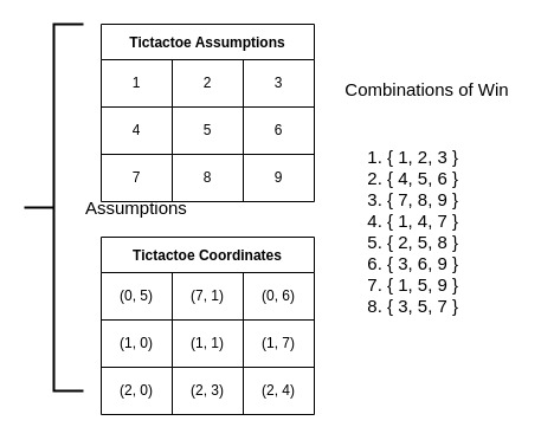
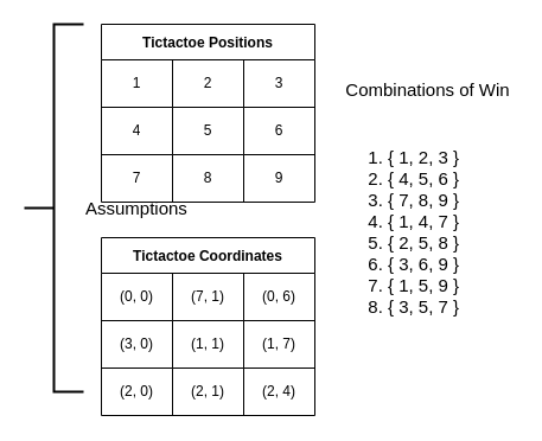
  <mxCell id="0" />
  <mxCell id="1" parent="0" />
- <mxCell id="2" value="Tictactoe Assumptions" style="shape=table;startSize=30;container=1;collapsible=0;childLayout=tableLayout;fontStyle=1;align=center;" vertex="1" parent="1"><mxGeometry x="85" y="20" width="180" height="150" as="geometry" /></mxCell>
+ <mxCell id="2" value="Tictactoe Positions" style="shape=table;startSize=30;container=1;collapsible=0;childLayout=tableLayout;fontStyle=1;align=center;" vertex="1" parent="1"><mxGeometry x="85" y="20" width="180" height="150" as="geometry" /></mxCell>
  <mxCell id="3" value="" style="shape=tableRow;horizontal=0;startSize=0;swimlaneHead=0;swimlaneBody=0;top=0;left=0;bottom=0;right=0;collapsible=0;dropTarget=0;fillColor=none;points=[[0,0.5],[1,0.5]];portConstraint=eastwest;" vertex="1" parent="2"><mxGeometry y="30" width="180" height="40" as="geometry" /></mxCell>
  <mxCell id="4" value="1" style="shape=partialRectangle;html=1;whiteSpace=wrap;connectable=0;fillColor=none;top=0;left=0;bottom=0;right=0;overflow=hidden;" vertex="1" parent="3"><mxGeometry width="60" height="40" as="geometry"><mxRectangle width="60" height="40" as="alternateBounds" /></mxGeometry></mxCell>
  <mxCell id="5" value="2" style="shape=partialRectangle;html=1;whiteSpace=wrap;connectable=0;fillColor=none;top=0;left=0;bottom=0;right=0;overflow=hidden;" vertex="1" parent="3"><mxGeometry x="60" width="60" height="40" as="geometry"><mxRectangle width="60" height="40" as="alternateBounds" /></mxGeometry></mxCell>
  <mxCell id="6" value="3" style="shape=partialRectangle;html=1;whiteSpace=wrap;connectable=0;fillColor=none;top=0;left=0;bottom=0;right=0;overflow=hidden;" vertex="1" parent="3"><mxGeometry x="120" width="60" height="40" as="geometry"><mxRectangle width="60" height="40" as="alternateBounds" /></mxGeometry></mxCell>
  <mxCell id="7" value="" style="shape=tableRow;horizontal=0;startSize=0;swimlaneHead=0;swimlaneBody=0;top=0;left=0;bottom=0;right=0;collapsible=0;dropTarget=0;fillColor=none;points=[[0,0.5],[1,0.5]];portConstraint=eastwest;" vertex="1" parent="2"><mxGeometry y="70" width="180" height="40" as="geometry" /></mxCell>
  <mxCell id="8" value="4" style="shape=partialRectangle;html=1;whiteSpace=wrap;connectable=0;fillColor=none;top=0;left=0;bottom=0;right=0;overflow=hidden;" vertex="1" parent="7"><mxGeometry width="60" height="40" as="geometry"><mxRectangle width="60" height="40" as="alternateBounds" /></mxGeometry></mxCell>
  <mxCell id="9" value="5" style="shape=partialRectangle;html=1;whiteSpace=wrap;connectable=0;fillColor=none;top=0;left=0;bottom=0;right=0;overflow=hidden;" vertex="1" parent="7"><mxGeometry x="60" width="60" height="40" as="geometry"><mxRectangle width="60" height="40" as="alternateBounds" /></mxGeometry></mxCell>
  <mxCell id="10" value="6" style="shape=partialRectangle;html=1;whiteSpace=wrap;connectable=0;fillColor=none;top=0;left=0;bottom=0;right=0;overflow=hidden;" vertex="1" parent="7"><mxGeometry x="120" width="60" height="40" as="geometry"><mxRectangle width="60" height="40" as="alternateBounds" /></mxGeometry></mxCell>
  <mxCell id="11" value="" style="shape=tableRow;horizontal=0;startSize=0;swimlaneHead=0;swimlaneBody=0;top=0;left=0;bottom=0;right=0;collapsible=0;dropTarget=0;fillColor=none;points=[[0,0.5],[1,0.5]];portConstraint=eastwest;" vertex="1" parent="2"><mxGeometry y="110" width="180" height="40" as="geometry" /></mxCell>
  <mxCell id="12" value="7" style="shape=partialRectangle;html=1;whiteSpace=wrap;connectable=0;fillColor=none;top=0;left=0;bottom=0;right=0;overflow=hidden;" vertex="1" parent="11"><mxGeometry width="60" height="40" as="geometry"><mxRectangle width="60" height="40" as="alternateBounds" /></mxGeometry></mxCell>
  <mxCell id="13" value="8" style="shape=partialRectangle;html=1;whiteSpace=wrap;connectable=0;fillColor=none;top=0;left=0;bottom=0;right=0;overflow=hidden;" vertex="1" parent="11"><mxGeometry x="60" width="60" height="40" as="geometry"><mxRectangle width="60" height="40" as="alternateBounds" /></mxGeometry></mxCell>
  <mxCell id="14" value="9" style="shape=partialRectangle;html=1;whiteSpace=wrap;connectable=0;fillColor=none;top=0;left=0;bottom=0;right=0;overflow=hidden;" vertex="1" parent="11"><mxGeometry x="120" width="60" height="40" as="geometry"><mxRectangle width="60" height="40" as="alternateBounds" /></mxGeometry></mxCell>
  <mxCell id="15" value="&lt;ol style=&quot;font-size: 15px;&quot;&gt;&lt;li style=&quot;font-size: 15px;&quot;&gt;{ 1, 2, 3 }&lt;/li&gt;&lt;li style=&quot;font-size: 15px;&quot;&gt;{ 4, 5, 6 }&lt;/li&gt;&lt;li style=&quot;font-size: 15px;&quot;&gt;{ 7, 8, 9 }&lt;/li&gt;&lt;li style=&quot;font-size: 15px;&quot;&gt;{ 1, 4, 7 }&lt;br style=&quot;font-size: 15px;&quot;&gt;&lt;/li&gt;&lt;li style=&quot;font-size: 15px;&quot;&gt;{ 2, 5, 8 }&lt;br style=&quot;font-size: 15px;&quot;&gt;&lt;/li&gt;&lt;li style=&quot;font-size: 15px;&quot;&gt;{ 3, 6, 9 }&lt;br style=&quot;font-size: 15px;&quot;&gt;&lt;/li&gt;&lt;li style=&quot;font-size: 15px;&quot;&gt;{ 1, 5, 9 }&lt;br style=&quot;font-size: 15px;&quot;&gt;&lt;/li&gt;&lt;li style=&quot;font-size: 15px;&quot;&gt;{ 3, 5, 7 }&lt;br style=&quot;font-size: 15px;&quot;&gt;&lt;/li&gt;&lt;/ol&gt;" style="text;strokeColor=none;fillColor=none;html=1;whiteSpace=wrap;verticalAlign=middle;overflow=hidden;fontSize=15;" vertex="1" parent="1"><mxGeometry x="285" y="105" width="150" height="180" as="geometry" /></mxCell>
  <mxCell id="16" value="Combinations of Win" style="text;html=1;align=center;verticalAlign=middle;resizable=0;points=[];autosize=1;strokeColor=none;fillColor=none;fontSize=15;" vertex="1" parent="1"><mxGeometry x="285" y="65" width="150" height="20" as="geometry" /></mxCell>
  <mxCell id="17" value="Tictactoe Coordinates" style="shape=table;startSize=30;container=1;collapsible=0;childLayout=tableLayout;fontStyle=1;align=center;" vertex="1" parent="1"><mxGeometry x="85" y="200" width="180" height="150" as="geometry" /></mxCell>
  <mxCell id="18" value="" style="shape=tableRow;horizontal=0;startSize=0;swimlaneHead=0;swimlaneBody=0;top=0;left=0;bottom=0;right=0;collapsible=0;dropTarget=0;fillColor=none;points=[[0,0.5],[1,0.5]];portConstraint=eastwest;" vertex="1" parent="17"><mxGeometry y="30" width="180" height="40" as="geometry" /></mxCell>
- <mxCell id="19" value="(0, 5)" style="shape=partialRectangle;html=1;whiteSpace=wrap;connectable=0;fillColor=none;top=0;left=0;bottom=0;right=0;overflow=hidden;" vertex="1" parent="18"><mxGeometry width="60" height="40" as="geometry"><mxRectangle width="60" height="40" as="alternateBounds" /></mxGeometry></mxCell>
+ <mxCell id="19" value="(0, 0)" style="shape=partialRectangle;html=1;whiteSpace=wrap;connectable=0;fillColor=none;top=0;left=0;bottom=0;right=0;overflow=hidden;" vertex="1" parent="18"><mxGeometry width="60" height="40" as="geometry"><mxRectangle width="60" height="40" as="alternateBounds" /></mxGeometry></mxCell>
  <mxCell id="20" value="(7, 1)" style="shape=partialRectangle;html=1;whiteSpace=wrap;connectable=0;fillColor=none;top=0;left=0;bottom=0;right=0;overflow=hidden;" vertex="1" parent="18"><mxGeometry x="60" width="60" height="40" as="geometry"><mxRectangle width="60" height="40" as="alternateBounds" /></mxGeometry></mxCell>
  <mxCell id="21" value="(0, 6)" style="shape=partialRectangle;html=1;whiteSpace=wrap;connectable=0;fillColor=none;top=0;left=0;bottom=0;right=0;overflow=hidden;" vertex="1" parent="18"><mxGeometry x="120" width="60" height="40" as="geometry"><mxRectangle width="60" height="40" as="alternateBounds" /></mxGeometry></mxCell>
  <mxCell id="22" value="" style="shape=tableRow;horizontal=0;startSize=0;swimlaneHead=0;swimlaneBody=0;top=0;left=0;bottom=0;right=0;collapsible=0;dropTarget=0;fillColor=none;points=[[0,0.5],[1,0.5]];portConstraint=eastwest;" vertex="1" parent="17"><mxGeometry y="70" width="180" height="40" as="geometry" /></mxCell>
- <mxCell id="23" value="(1, 0)" style="shape=partialRectangle;html=1;whiteSpace=wrap;connectable=0;fillColor=none;top=0;left=0;bottom=0;right=0;overflow=hidden;" vertex="1" parent="22"><mxGeometry width="60" height="40" as="geometry"><mxRectangle width="60" height="40" as="alternateBounds" /></mxGeometry></mxCell>
+ <mxCell id="23" value="(3, 0)" style="shape=partialRectangle;html=1;whiteSpace=wrap;connectable=0;fillColor=none;top=0;left=0;bottom=0;right=0;overflow=hidden;" vertex="1" parent="22"><mxGeometry width="60" height="40" as="geometry"><mxRectangle width="60" height="40" as="alternateBounds" /></mxGeometry></mxCell>
  <mxCell id="24" value="(1, 1)" style="shape=partialRectangle;html=1;whiteSpace=wrap;connectable=0;fillColor=none;top=0;left=0;bottom=0;right=0;overflow=hidden;" vertex="1" parent="22"><mxGeometry x="60" width="60" height="40" as="geometry"><mxRectangle width="60" height="40" as="alternateBounds" /></mxGeometry></mxCell>
  <mxCell id="25" value="(1, 7)" style="shape=partialRectangle;html=1;whiteSpace=wrap;connectable=0;fillColor=none;top=0;left=0;bottom=0;right=0;overflow=hidden;" vertex="1" parent="22"><mxGeometry x="120" width="60" height="40" as="geometry"><mxRectangle width="60" height="40" as="alternateBounds" /></mxGeometry></mxCell>
  <mxCell id="26" value="" style="shape=tableRow;horizontal=0;startSize=0;swimlaneHead=0;swimlaneBody=0;top=0;left=0;bottom=0;right=0;collapsible=0;dropTarget=0;fillColor=none;points=[[0,0.5],[1,0.5]];portConstraint=eastwest;" vertex="1" parent="17"><mxGeometry y="110" width="180" height="40" as="geometry" /></mxCell>
  <mxCell id="27" value="(2, 0)" style="shape=partialRectangle;html=1;whiteSpace=wrap;connectable=0;fillColor=none;top=0;left=0;bottom=0;right=0;overflow=hidden;" vertex="1" parent="26"><mxGeometry width="60" height="40" as="geometry"><mxRectangle width="60" height="40" as="alternateBounds" /></mxGeometry></mxCell>
- <mxCell id="28" value="(2, 3)" style="shape=partialRectangle;html=1;whiteSpace=wrap;connectable=0;fillColor=none;top=0;left=0;bottom=0;right=0;overflow=hidden;" vertex="1" parent="26"><mxGeometry x="60" width="60" height="40" as="geometry"><mxRectangle width="60" height="40" as="alternateBounds" /></mxGeometry></mxCell>
+ <mxCell id="28" value="(2, 1)" style="shape=partialRectangle;html=1;whiteSpace=wrap;connectable=0;fillColor=none;top=0;left=0;bottom=0;right=0;overflow=hidden;" vertex="1" parent="26"><mxGeometry x="60" width="60" height="40" as="geometry"><mxRectangle width="60" height="40" as="alternateBounds" /></mxGeometry></mxCell>
  <mxCell id="29" value="(2, 4)" style="shape=partialRectangle;html=1;whiteSpace=wrap;connectable=0;fillColor=none;top=0;left=0;bottom=0;right=0;overflow=hidden;" vertex="1" parent="26"><mxGeometry x="120" width="60" height="40" as="geometry"><mxRectangle width="60" height="40" as="alternateBounds" /></mxGeometry></mxCell>
  <mxCell id="30" value="Assumptions" style="strokeWidth=2;html=1;shape=mxgraph.flowchart.annotation_2;align=left;labelPosition=right;pointerEvents=1;fontSize=15;" vertex="1" parent="1"><mxGeometry x="20" y="20" width="50" height="310" as="geometry" /></mxCell>
